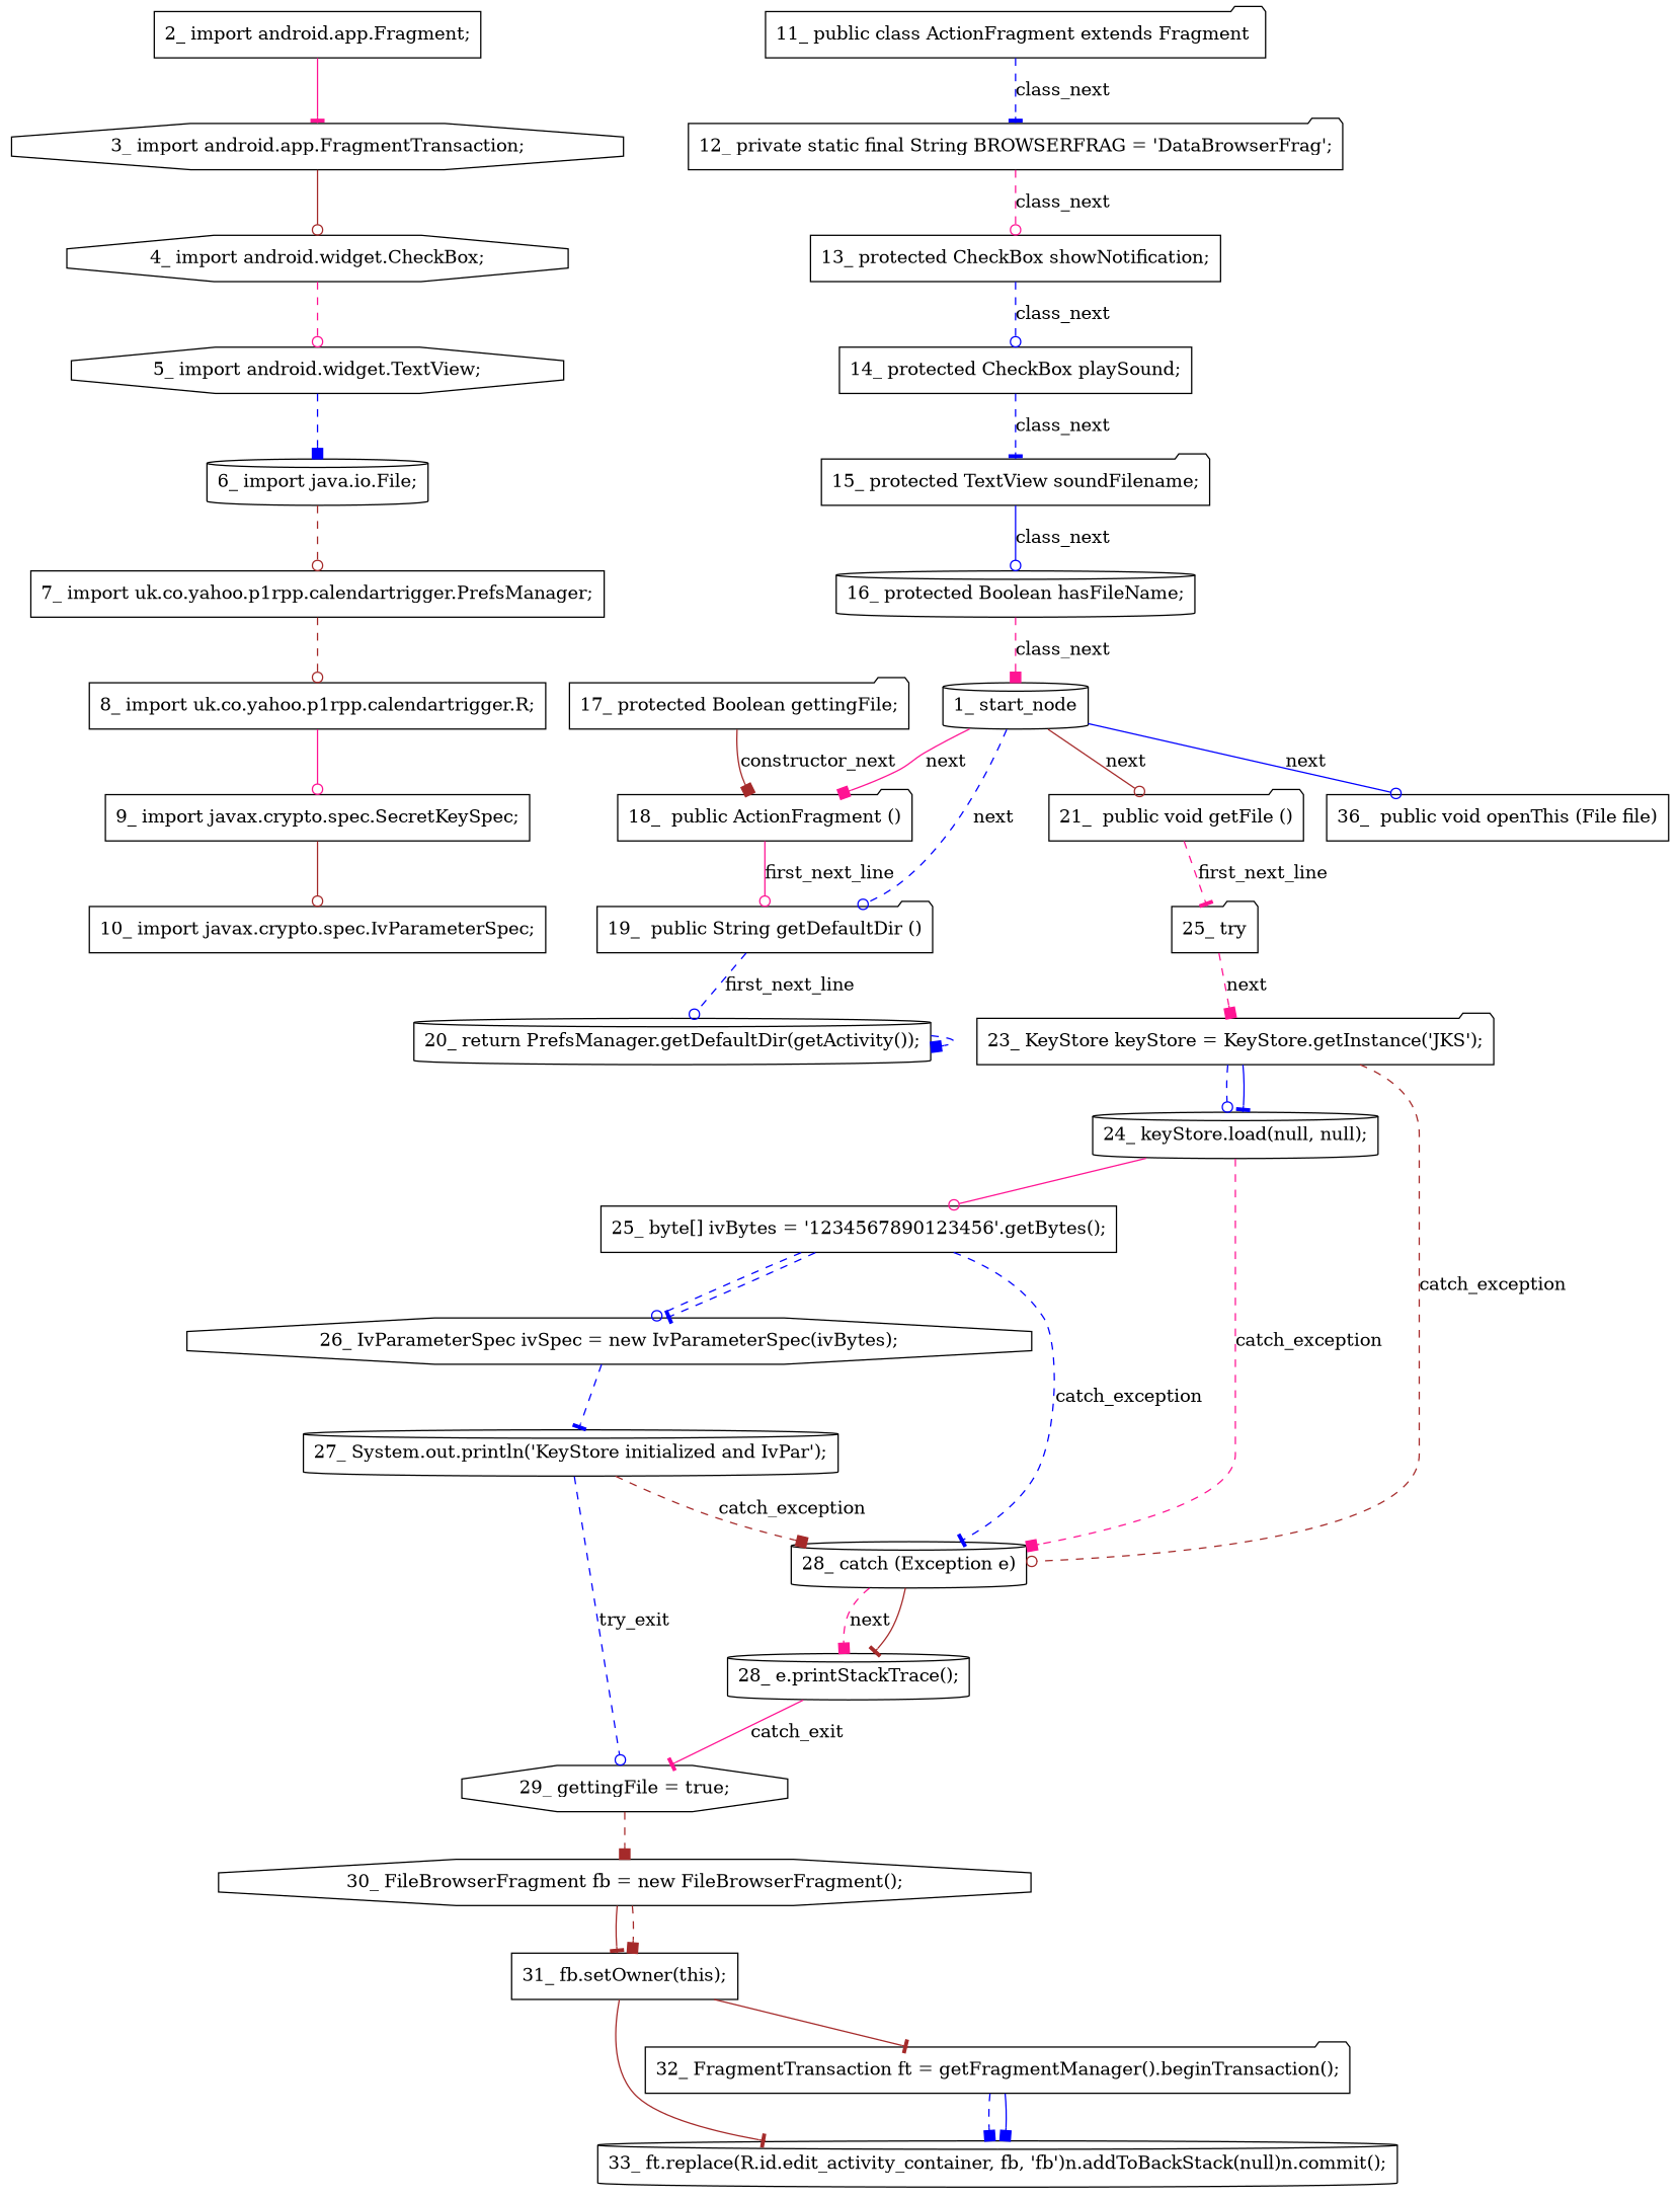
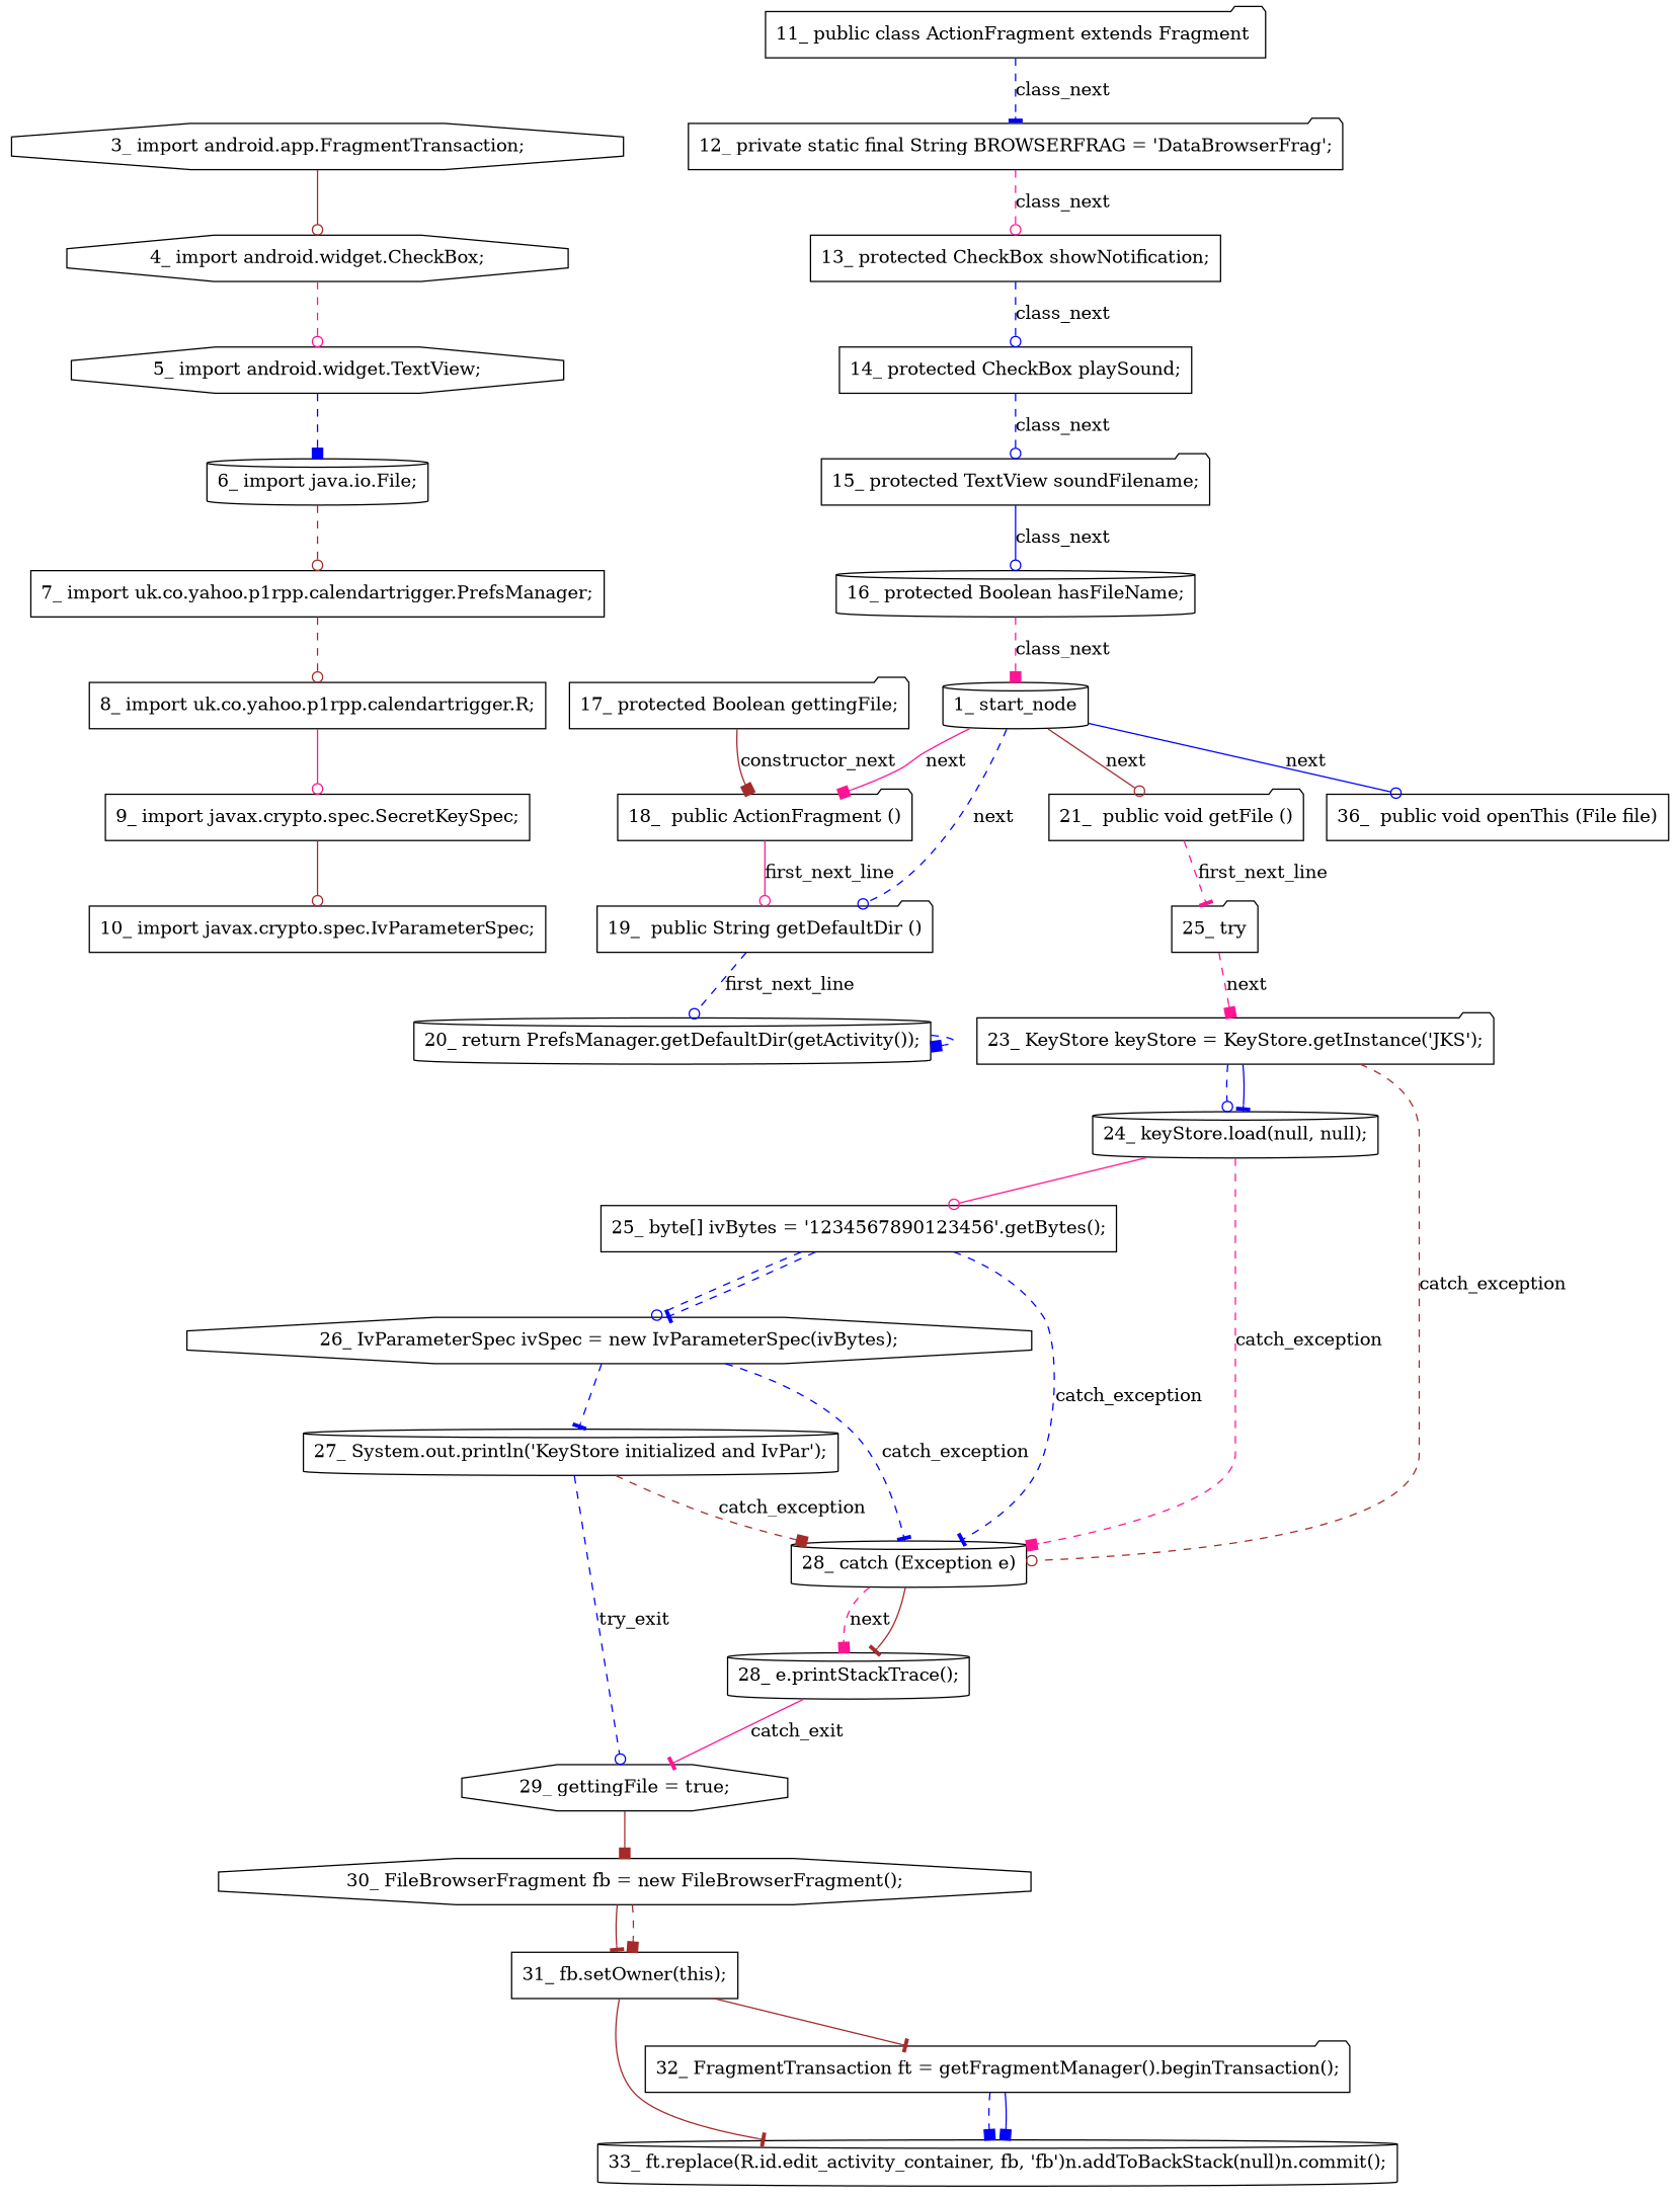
  digraph {
    node [shape=box type_label=expression_statement]
    edge [arrowhead=odot color=blue controlflow_type="next_line 1', edge_type=CFG_edge, key=0, label='next_line 1" style=dashed]
-   n1 [label="2_ import android.app.Fragment;"]
    n2 [label="3_ import android.app.FragmentTransaction;" shape=octagon]
    n3 [label="4_ import android.widget.CheckBox;" shape=octagon]
    n4 [label="5_ import android.widget.TextView;" shape=octagon]
    n5 [label="6_ import java.io.File;" shape=cylinder]
    n6 [label="7_ import uk.co.yahoo.p1rpp.calendartrigger.PrefsManager;"]
    n7 [label="8_ import uk.co.yahoo.p1rpp.calendartrigger.R;"]
    n8 [label="9_ import javax.crypto.spec.SecretKeySpec;"]
    n9 [label="10_ import javax.crypto.spec.IvParameterSpec;"]
    n10 [label="11_ public class ActionFragment extends Fragment " shape=folder type_label=class_declaration]
    n11 [label="12_ private static final String BROWSERFRAG = 'DataBrowserFrag';" shape=folder]
    n12 [label="13_ protected CheckBox showNotification;"]
    n13 [label="14_ protected CheckBox playSound;"]
    n14 [label="15_ protected TextView soundFilename;" shape=folder]
    n15 [label="16_ protected Boolean hasFileName;" shape=cylinder]
    n16 [label="1_ start_node" shape=cylinder type_label=start]
    n17 [label="17_ protected Boolean gettingFile;" shape=folder]
    n18 [label="18_  public ActionFragment ()" shape=folder type_label=constructor_declaration]
    n19 [label="19_  public String getDefaultDir ()" shape=folder type_label=method_declaration]
    n20 [label="20_ return PrefsManager.getDefaultDir(getActivity());" shape=cylinder type_label=return]
    n21 [label="21_  public void getFile ()" shape=folder type_label=method_declaration]
    n22 [label="25_ try" shape=folder type_label=try]
    n23 [label="23_ KeyStore keyStore = KeyStore.getInstance('JKS');" shape=folder]
    n24 [label="24_ keyStore.load(null, null);" shape=cylinder]
    n25 [label="28_ catch (Exception e)" shape=cylinder type_label=catch]
    n26 [label="25_ byte[] ivBytes = '1234567890123456'.getBytes();"]
    n27 [label="28_ e.printStackTrace();" shape=cylinder]
    n28 [label="26_ IvParameterSpec ivSpec = new IvParameterSpec(ivBytes);" shape=octagon]
    n29 [label="27_ System.out.println('KeyStore initialized and IvPar');" shape=cylinder]
    n30 [label="29_ gettingFile = true;" shape=octagon]
    n31 [label="30_ FileBrowserFragment fb = new FileBrowserFragment();" shape=octagon]
    n32 [label="31_ fb.setOwner(this);"]
    n33 [label="32_ FragmentTransaction ft = getFragmentManager().beginTransaction();" shape=folder]
    n34 [label="33_ ft.replace(R.id.edit_activity_container, fb, 'fb')n.addToBackStack(null)n.commit();" shape=cylinder]
    n35 [label="36_  public void openThis (File file)" type_label=method_declaration]
-   n1 -> n2 [arrowhead=tee color=deeppink style=solid]
    n2 -> n3 [color=brown style=solid]
    n3 -> n4 [color=deeppink]
    n4 -> n5 [arrowhead=box]
    n5 -> n6 [color=brown]
    n6 -> n7 [color=brown]
    n7 -> n8 [color=deeppink style=solid]
    n8 -> n9 [color=brown style=solid]
    n10 -> n11 [arrowhead=tee controlflow_type=class_next edge_type=CFG_edge label=class_next]
    n11 -> n12 [color=deeppink controlflow_type=class_next edge_type=CFG_edge label=class_next]
    n12 -> n13 [controlflow_type=class_next edge_type=CFG_edge label=class_next]
-   n13 -> n14 [arrowhead=tee controlflow_type=class_next edge_type=CFG_edge label=class_next]
+   n13 -> n14 [controlflow_type=class_next edge_type=CFG_edge label=class_next]
    n14 -> n15 [controlflow_type=class_next edge_type=CFG_edge label=class_next style=solid]
    n15 -> n16 [arrowhead=box color=deeppink controlflow_type=class_next edge_type=CFG_edge label=class_next]
    n16 -> n18 [arrowhead=box color=deeppink controlflow_type=next edge_type=CFG_edge label=next style=solid]
    n16 -> n19 [controlflow_type=next edge_type=CFG_edge label=next]
    n16 -> n21 [color=brown controlflow_type=next edge_type=CFG_edge label=next style=solid]
    n16 -> n35 [controlflow_type=next edge_type=CFG_edge label=next style=solid]
    n17 -> n18 [arrowhead=box color=brown controlflow_type=constructor_next edge_type=CFG_edge label=constructor_next style=solid]
    n18 -> n19 [color=deeppink controlflow_type=first_next_line edge_type=CFG_edge label=first_next_line style=solid]
    n19 -> n20 [controlflow_type=first_next_line edge_type=CFG_edge label=first_next_line]
    n20 -> n20 [arrowhead=box used_def=PrefsManager controlflow_type=""]
    n21 -> n22 [arrowhead=tee color=deeppink controlflow_type=first_next_line edge_type=CFG_edge label=first_next_line]
    n22 -> n23 [arrowhead=box color=deeppink controlflow_type=next edge_type=CFG_edge label=next]
    n23 -> n24
    n23 -> n24 [arrowhead=tee style=solid used_def=keyStore controlflow_type=""]
    n23 -> n25 [color=brown controlflow_type=catch_exception edge_type=CFG_edge label=catch_exception]
    n24 -> n25 [arrowhead=box color=deeppink controlflow_type=catch_exception edge_type=CFG_edge label=catch_exception]
    n24 -> n26 [color=deeppink style=solid]
    n25 -> n27 [arrowhead=box color=deeppink controlflow_type=next edge_type=CFG_edge label=next]
    n25 -> n27 [arrowhead=tee color=brown style=solid used_def=e controlflow_type=""]
    n26 -> n25 [arrowhead=tee controlflow_type=catch_exception edge_type=CFG_edge label=catch_exception]
    n26 -> n28
    n26 -> n28 [arrowhead=tee used_def=ivBytes controlflow_type=""]
    n27 -> n30 [arrowhead=tee color=deeppink controlflow_type=catch_exit edge_type=CFG_edge label=catch_exit style=solid]
+   n28 -> n25 [arrowhead=tee controlflow_type=catch_exception edge_type=CFG_edge label=catch_exception]
    n28 -> n29 [arrowhead=tee]
    n29 -> n25 [arrowhead=box color=brown controlflow_type=catch_exception edge_type=CFG_edge label=catch_exception]
    n29 -> n30 [controlflow_type=try_exit edge_type=CFG_edge label=try_exit]
-   n30 -> n31 [arrowhead=box color=brown]
+   n30 -> n31 [arrowhead=box color=brown style=solid]
    n31 -> n32 [arrowhead=tee color=brown style=solid]
    n31 -> n32 [arrowhead=box color=brown used_def=fb controlflow_type=""]
    n32 -> n33 [arrowhead=tee color=brown style=solid]
    n32 -> n34 [arrowhead=tee color=brown style=solid used_def=fb controlflow_type=""]
    n33 -> n34 [arrowhead=box]
    n33 -> n34 [arrowhead=box style=solid used_def=ft controlflow_type=""]
  }
